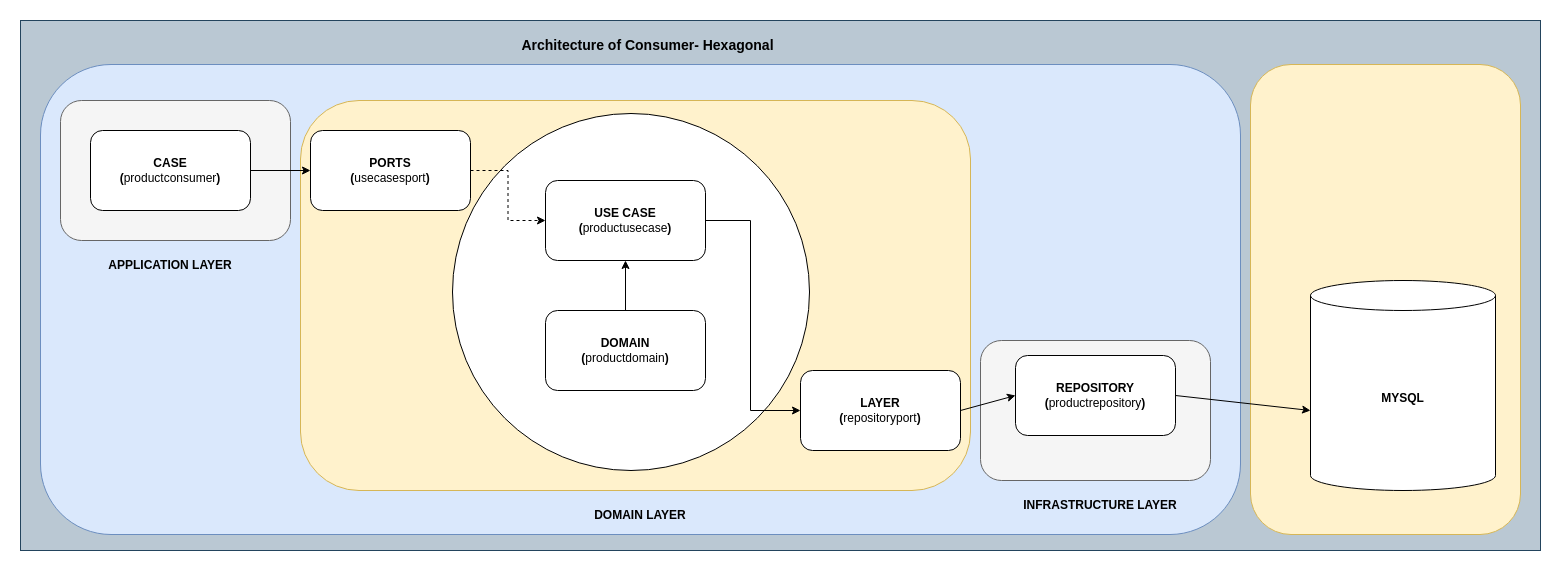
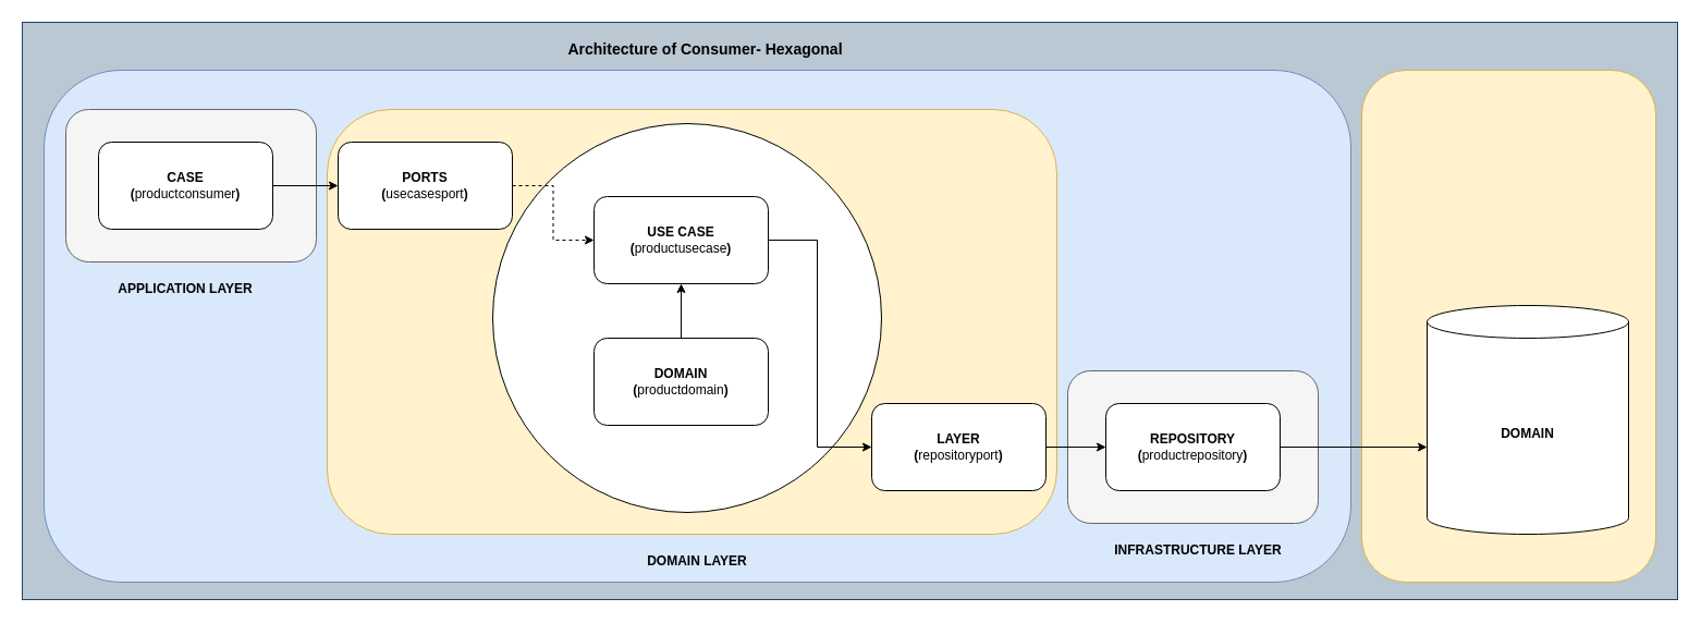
  <mxCell id="0" />
  <mxCell id="1" parent="0" />
  <mxCell id="2" value="" style="rounded=0;whiteSpace=wrap;html=1;fillColor=#bac8d3;strokeColor=#23445d;" parent="1" vertex="1"><mxGeometry x="20" y="20" width="1520" height="530" as="geometry" /></mxCell>
  <mxCell id="3" value="" style="rounded=1;whiteSpace=wrap;html=1;fillColor=#dae8fc;strokeColor=#6c8ebf;" parent="1" vertex="1"><mxGeometry x="40" y="64" width="1200" height="470" as="geometry" /></mxCell>
  <mxCell id="4" value="Architecture of Consumer- Hexagonal" style="text;html=1;strokeColor=none;fillColor=none;align=center;verticalAlign=middle;whiteSpace=wrap;rounded=0;fontStyle=1;fontSize=14;" parent="1" vertex="1"><mxGeometry x="520" y="30" width="255" height="30" as="geometry" /></mxCell>
  <mxCell id="5" value="" style="rounded=1;whiteSpace=wrap;html=1;fillColor=#f5f5f5;fontColor=#333333;strokeColor=#666666;" parent="1" vertex="1"><mxGeometry x="60" y="100" width="230" height="140" as="geometry" /></mxCell>
  <mxCell id="6" value="&lt;b&gt;CASE&lt;br&gt;(&lt;/b&gt;productconsumer&lt;b style=&quot;background-color: initial;&quot;&gt;)&lt;/b&gt;" style="rounded=1;whiteSpace=wrap;html=1;" parent="1" vertex="1"><mxGeometry x="90" y="130" width="160" height="80" as="geometry" /></mxCell>
  <mxCell id="7" value="APPLICATION LAYER" style="text;html=1;strokeColor=none;fillColor=none;align=center;verticalAlign=middle;whiteSpace=wrap;rounded=0;fontStyle=1" parent="1" vertex="1"><mxGeometry x="100" y="250" width="140" height="30" as="geometry" /></mxCell>
  <mxCell id="8" value="" style="rounded=1;whiteSpace=wrap;html=1;fillColor=#f5f5f5;fontColor=#333333;strokeColor=#666666;" parent="1" vertex="1"><mxGeometry x="980" y="340" width="230" height="140" as="geometry" /></mxCell>
  <mxCell id="9" value="INFRASTRUCTURE LAYER" style="text;html=1;strokeColor=none;fillColor=none;align=center;verticalAlign=middle;whiteSpace=wrap;rounded=0;fontStyle=1" parent="1" vertex="1"><mxGeometry x="1010" y="490" width="180" height="30" as="geometry" /></mxCell>
  <mxCell id="10" value="" style="rounded=1;whiteSpace=wrap;html=1;fillColor=#fff2cc;strokeColor=#d6b656;" parent="1" vertex="1"><mxGeometry x="1250" y="64" width="270" height="470" as="geometry" /></mxCell>
  <mxCell id="11" value="" style="rounded=1;whiteSpace=wrap;html=1;fillColor=#fff2cc;strokeColor=#d6b656;" parent="1" vertex="1"><mxGeometry x="300" y="100" width="670" height="390" as="geometry" /></mxCell>
  <mxCell id="12" value="" style="ellipse;whiteSpace=wrap;html=1;aspect=fixed;" parent="1" vertex="1"><mxGeometry x="452" y="113" width="357" height="357" as="geometry" /></mxCell>
  <mxCell id="13" value="" style="edgeStyle=orthogonalEdgeStyle;rounded=0;orthogonalLoop=1;jettySize=auto;html=1;dashed=1;" parent="1" source="14" target="20" edge="1"><mxGeometry relative="1" as="geometry" /></mxCell>
  <mxCell id="14" value="&lt;b&gt;PORTS&lt;/b&gt;&lt;br&gt;&lt;b&gt;(&lt;/b&gt;usecasesport&lt;b&gt;)&lt;/b&gt;" style="rounded=1;whiteSpace=wrap;html=1;" parent="1" vertex="1"><mxGeometry x="310" y="130" width="160" height="80" as="geometry" /></mxCell>
  <mxCell id="15" value="&lt;b&gt;LAYER&lt;/b&gt;&lt;br&gt;&lt;b&gt;(&lt;/b&gt;repositoryport&lt;b&gt;)&lt;/b&gt;" style="rounded=1;whiteSpace=wrap;html=1;" parent="1" vertex="1"><mxGeometry x="800" y="370" width="160" height="80" as="geometry" /></mxCell>
- <mxCell id="16" value="&lt;b&gt;REPOSITORY&lt;/b&gt;&lt;br&gt;&lt;b&gt;(&lt;/b&gt;productrepository&lt;b style=&quot;background-color: initial;&quot;&gt;)&lt;/b&gt;" style="rounded=1;whiteSpace=wrap;html=1;" parent="1" vertex="1"><mxGeometry x="1015" y="355" width="160" height="80" as="geometry" /></mxCell>
+ <mxCell id="16" value="&lt;b&gt;REPOSITORY&lt;/b&gt;&lt;br&gt;&lt;b&gt;(&lt;/b&gt;productrepository&lt;b style=&quot;background-color: initial;&quot;&gt;)&lt;/b&gt;" style="rounded=1;whiteSpace=wrap;html=1;" parent="1" vertex="1"><mxGeometry x="1015" y="370" width="160" height="80" as="geometry" /></mxCell>
  <mxCell id="17" value="" style="endArrow=classic;html=1;rounded=0;exitX=1;exitY=0.5;exitDx=0;exitDy=0;" parent="1" source="16" edge="1"><mxGeometry width="50" height="50" relative="1" as="geometry"><mxPoint x="1260" y="460" as="sourcePoint" /><mxPoint x="1310" y="410" as="targetPoint" /></mxGeometry></mxCell>
  <mxCell id="18" value="" style="endArrow=classic;html=1;rounded=0;entryX=0;entryY=0.5;entryDx=0;entryDy=0;exitX=1;exitY=0.5;exitDx=0;exitDy=0;" parent="1" source="15" target="16" edge="1"><mxGeometry width="50" height="50" relative="1" as="geometry"><mxPoint x="770" y="390" as="sourcePoint" /><mxPoint x="820" y="340" as="targetPoint" /></mxGeometry></mxCell>
  <mxCell id="19" value="DOMAIN LAYER" style="text;html=1;strokeColor=none;fillColor=none;align=center;verticalAlign=middle;whiteSpace=wrap;rounded=0;fontStyle=1" parent="1" vertex="1"><mxGeometry x="570" y="500" width="140" height="30" as="geometry" /></mxCell>
  <mxCell id="20" value="&lt;b&gt;USE CASE&lt;br&gt;(&lt;/b&gt;productusecase&lt;b style=&quot;background-color: initial;&quot;&gt;)&lt;/b&gt;" style="rounded=1;whiteSpace=wrap;html=1;" parent="1" vertex="1"><mxGeometry x="545" y="180" width="160" height="80" as="geometry" /></mxCell>
  <mxCell id="21" value="" style="edgeStyle=orthogonalEdgeStyle;rounded=0;orthogonalLoop=1;jettySize=auto;html=1;" parent="1" source="22" target="20" edge="1"><mxGeometry relative="1" as="geometry" /></mxCell>
  <mxCell id="22" value="&lt;b&gt;DOMAIN&lt;br&gt;(&lt;/b&gt;productdomain&lt;b style=&quot;background-color: initial;&quot;&gt;)&lt;/b&gt;" style="rounded=1;whiteSpace=wrap;html=1;" parent="1" vertex="1"><mxGeometry x="545" y="310" width="160" height="80" as="geometry" /></mxCell>
  <mxCell id="23" value="" style="endArrow=classic;html=1;rounded=0;entryX=0;entryY=0.5;entryDx=0;entryDy=0;exitX=1;exitY=0.5;exitDx=0;exitDy=0;" parent="1" source="20" target="15" edge="1"><mxGeometry width="50" height="50" relative="1" as="geometry"><mxPoint x="770" y="400" as="sourcePoint" /><mxPoint x="820" y="350" as="targetPoint" /><Array as="points"><mxPoint x="750" y="220" /><mxPoint x="750" y="410" /></Array></mxGeometry></mxCell>
  <mxCell id="24" style="edgeStyle=orthogonalEdgeStyle;rounded=0;orthogonalLoop=1;jettySize=auto;html=1;exitX=1;exitY=0.5;exitDx=0;exitDy=0;" parent="1" source="6" target="14" edge="1"><mxGeometry relative="1" as="geometry" /></mxCell>
- <mxCell id="25" value="&lt;b&gt;MYSQL&lt;/b&gt;" style="shape=cylinder3;whiteSpace=wrap;html=1;boundedLbl=1;backgroundOutline=1;size=15;" parent="1" vertex="1"><mxGeometry x="1310" y="280" width="185" height="210" as="geometry" /></mxCell>
+ <mxCell id="25" value="&lt;b&gt;DOMAIN&lt;/b&gt;" style="shape=cylinder3;whiteSpace=wrap;html=1;boundedLbl=1;backgroundOutline=1;size=15;" parent="1" vertex="1"><mxGeometry x="1310" y="280" width="185" height="210" as="geometry" /></mxCell>
